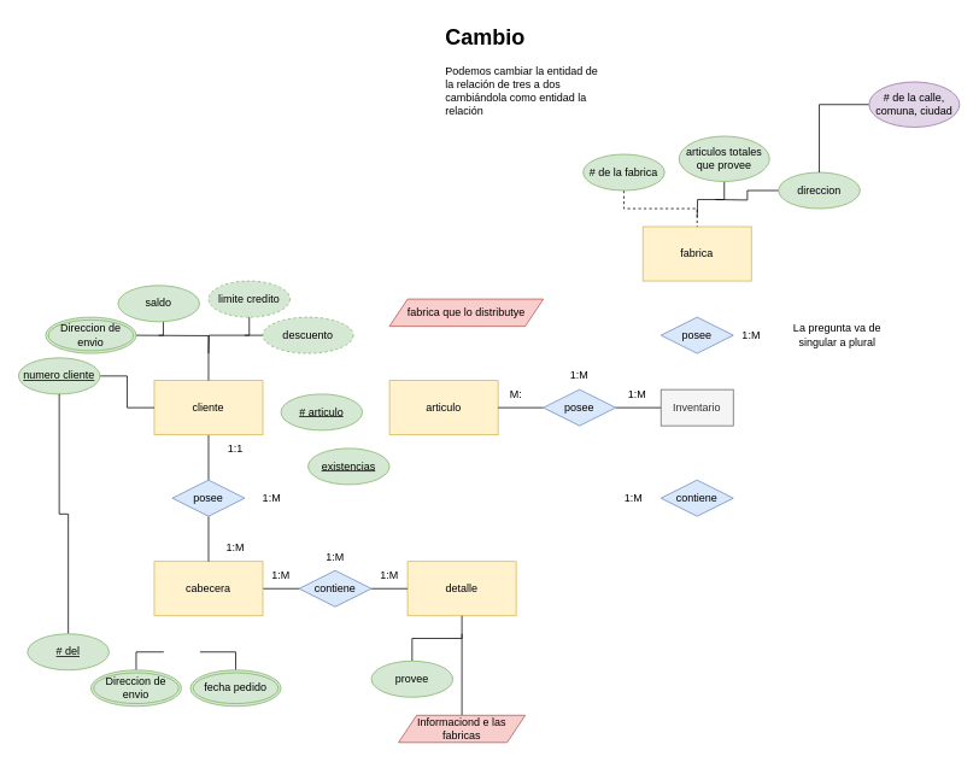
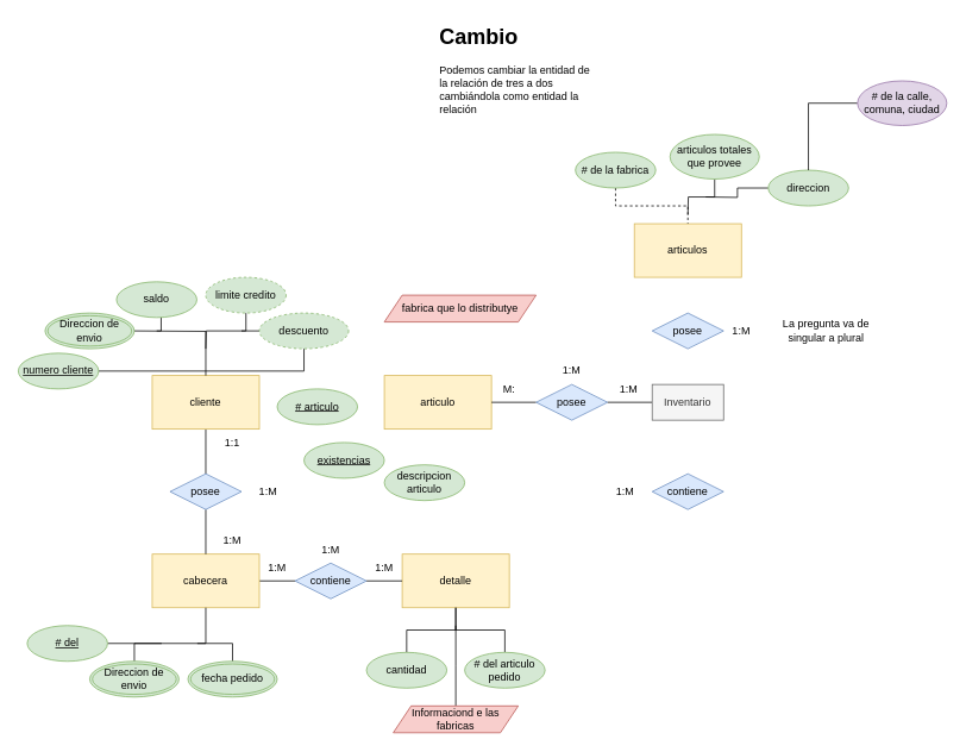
  <mxCell id="0" />
  <mxCell id="1" parent="0" />
  <mxCell id="2" value="detalle" style="rounded=0;whiteSpace=wrap;html=1;fillColor=#fff2cc;strokeColor=#d6b656;" parent="1" vertex="1"><mxGeometry x="450" y="620" width="120" height="60" as="geometry" /></mxCell>
- <mxCell id="3" value="fabrica" style="rounded=0;whiteSpace=wrap;html=1;fillColor=#fff2cc;strokeColor=#d6b656;" parent="1" vertex="1"><mxGeometry x="710" y="250" width="120" height="60" as="geometry" /></mxCell>
+ <mxCell id="3" value="articulos" style="rounded=0;whiteSpace=wrap;html=1;fillColor=#fff2cc;strokeColor=#d6b656;" parent="1" vertex="1"><mxGeometry x="710" y="250" width="120" height="60" as="geometry" /></mxCell>
  <mxCell id="4" style="edgeStyle=orthogonalEdgeStyle;rounded=0;orthogonalLoop=1;jettySize=auto;html=1;endArrow=none;endFill=0;" parent="1" source="5" target="14" edge="1"><mxGeometry relative="1" as="geometry" /></mxCell>
  <mxCell id="5" value="cabecera" style="rounded=0;whiteSpace=wrap;html=1;fillColor=#fff2cc;strokeColor=#d6b656;" parent="1" vertex="1"><mxGeometry x="170" y="620" width="120" height="60" as="geometry" /></mxCell>
  <mxCell id="6" style="edgeStyle=orthogonalEdgeStyle;rounded=0;orthogonalLoop=1;jettySize=auto;html=1;entryX=0;entryY=0.5;entryDx=0;entryDy=0;endArrow=none;endFill=0;" parent="1" source="39" target="10" edge="1"><mxGeometry relative="1" as="geometry" /></mxCell>
  <mxCell id="7" value="articulo" style="rounded=0;whiteSpace=wrap;html=1;fillColor=#fff2cc;strokeColor=#d6b656;" parent="1" vertex="1"><mxGeometry x="430" y="420" width="120" height="60" as="geometry" /></mxCell>
  <mxCell id="8" style="edgeStyle=orthogonalEdgeStyle;rounded=0;orthogonalLoop=1;jettySize=auto;html=1;endArrow=none;endFill=0;" parent="1" source="9" target="12" edge="1"><mxGeometry relative="1" as="geometry" /></mxCell>
  <mxCell id="9" value="cliente" style="rounded=0;whiteSpace=wrap;html=1;fillColor=#fff2cc;strokeColor=#d6b656;" parent="1" vertex="1"><mxGeometry x="170" y="420" width="120" height="60" as="geometry" /></mxCell>
  <mxCell id="10" value="Inventario" style="rounded=0;whiteSpace=wrap;html=1;fillColor=#f5f5f5;strokeColor=#666666;fontColor=#333333;" parent="1" vertex="1"><mxGeometry x="730" y="430" width="80" height="40" as="geometry" /></mxCell>
  <mxCell id="11" style="edgeStyle=orthogonalEdgeStyle;rounded=0;orthogonalLoop=1;jettySize=auto;html=1;endArrow=none;endFill=0;" parent="1" source="12" target="5" edge="1"><mxGeometry relative="1" as="geometry" /></mxCell>
  <mxCell id="12" value="posee" style="rhombus;whiteSpace=wrap;html=1;fillColor=#dae8fc;strokeColor=#6c8ebf;" parent="1" vertex="1"><mxGeometry x="190" y="530" width="80" height="40" as="geometry" /></mxCell>
  <mxCell id="13" style="edgeStyle=orthogonalEdgeStyle;rounded=0;orthogonalLoop=1;jettySize=auto;html=1;endArrow=none;endFill=0;" parent="1" source="14" target="2" edge="1"><mxGeometry relative="1" as="geometry" /></mxCell>
  <mxCell id="14" value="contiene" style="rhombus;whiteSpace=wrap;html=1;fillColor=#dae8fc;strokeColor=#6c8ebf;" parent="1" vertex="1"><mxGeometry x="330" y="630" width="80" height="40" as="geometry" /></mxCell>
  <mxCell id="15" value="1:1" style="text;html=1;align=center;verticalAlign=middle;whiteSpace=wrap;rounded=0;" parent="1" vertex="1"><mxGeometry x="230" y="480" width="60" height="30" as="geometry" /></mxCell>
  <mxCell id="16" value="1:M" style="text;html=1;align=center;verticalAlign=middle;whiteSpace=wrap;rounded=0;" parent="1" vertex="1"><mxGeometry x="230" y="590" width="60" height="30" as="geometry" /></mxCell>
  <mxCell id="17" value="1:M" style="text;html=1;align=center;verticalAlign=middle;whiteSpace=wrap;rounded=0;" parent="1" vertex="1"><mxGeometry x="270" y="535" width="60" height="30" as="geometry" /></mxCell>
  <mxCell id="18" value="1:M" style="text;html=1;align=center;verticalAlign=middle;whiteSpace=wrap;rounded=0;" parent="1" vertex="1"><mxGeometry x="340" y="600" width="60" height="30" as="geometry" /></mxCell>
  <mxCell id="19" value="1:M" style="text;html=1;align=center;verticalAlign=middle;whiteSpace=wrap;rounded=0;" parent="1" vertex="1"><mxGeometry x="280" y="620" width="60" height="30" as="geometry" /></mxCell>
  <mxCell id="20" value="1:M" style="text;html=1;align=center;verticalAlign=middle;whiteSpace=wrap;rounded=0;" parent="1" vertex="1"><mxGeometry x="400" y="620" width="60" height="30" as="geometry" /></mxCell>
  <mxCell id="21" value="1:M" style="text;html=1;align=center;verticalAlign=middle;whiteSpace=wrap;rounded=0;" parent="1" vertex="1"><mxGeometry x="674" y="420" width="60" height="30" as="geometry" /></mxCell>
  <mxCell id="22" style="edgeStyle=orthogonalEdgeStyle;rounded=0;orthogonalLoop=1;jettySize=auto;html=1;endArrow=none;endFill=0;" parent="1" source="23" edge="1"><mxGeometry relative="1" as="geometry"><mxPoint x="230" y="390" as="targetPoint" /></mxGeometry></mxCell>
  <mxCell id="23" value="limite credito" style="ellipse;whiteSpace=wrap;html=1;fillColor=#d5e8d4;strokeColor=#82b366;dashed=1;" parent="1" vertex="1"><mxGeometry x="230" y="310" width="90" height="40" as="geometry" /></mxCell>
  <mxCell id="24" style="edgeStyle=orthogonalEdgeStyle;rounded=0;orthogonalLoop=1;jettySize=auto;html=1;endArrow=none;endFill=0;" parent="1" source="25" edge="1"><mxGeometry relative="1" as="geometry"><mxPoint x="175" y="370" as="targetPoint" /><Array as="points"><mxPoint x="180" y="370" /></Array></mxGeometry></mxCell>
  <mxCell id="25" value="saldo" style="ellipse;whiteSpace=wrap;html=1;fillColor=#d5e8d4;strokeColor=#82b366;" parent="1" vertex="1"><mxGeometry x="130" y="315" width="90" height="40" as="geometry" /></mxCell>
  <mxCell id="26" style="edgeStyle=orthogonalEdgeStyle;rounded=0;orthogonalLoop=1;jettySize=auto;html=1;endArrow=none;endFill=0;" parent="1" target="9" edge="1"><mxGeometry relative="1" as="geometry"><mxPoint x="150" y="370" as="sourcePoint" /></mxGeometry></mxCell>
- <mxCell id="27" style="edgeStyle=orthogonalEdgeStyle;rounded=0;orthogonalLoop=1;jettySize=auto;html=1;endArrow=none;endFill=0;" parent="1" source="28" target="9" edge="1"><mxGeometry relative="1" as="geometry" /></mxCell>
+ <mxCell id="27" style="edgeStyle=orthogonalEdgeStyle;rounded=0;orthogonalLoop=1;jettySize=auto;html=1;endArrow=none;endFill=0;" parent="1" source="28" target="62" edge="1"><mxGeometry relative="1" as="geometry" /></mxCell>
  <mxCell id="28" value="&lt;u&gt;numero cliente&lt;/u&gt;" style="ellipse;whiteSpace=wrap;html=1;fillColor=#d5e8d4;strokeColor=#82b366;" parent="1" vertex="1"><mxGeometry x="20" y="395" width="90" height="40" as="geometry" /></mxCell>
  <mxCell id="29" value="&lt;u&gt;# articulo&lt;/u&gt;" style="ellipse;whiteSpace=wrap;html=1;fillColor=#d5e8d4;strokeColor=#82b366;" parent="1" vertex="1"><mxGeometry x="310" y="435" width="90" height="40" as="geometry" /></mxCell>
  <mxCell id="30" value="&lt;u&gt;existencias&lt;/u&gt;" style="ellipse;whiteSpace=wrap;html=1;fillColor=#d5e8d4;strokeColor=#82b366;" parent="1" vertex="1"><mxGeometry x="340" y="495" width="90" height="40" as="geometry" /></mxCell>
- <mxCell id="32" style="edgeStyle=orthogonalEdgeStyle;rounded=0;orthogonalLoop=1;jettySize=auto;html=1;endArrow=none;endFill=0;" parent="1" source="33" target="28" edge="1"><mxGeometry relative="1" as="geometry" /></mxCell>
+ <mxCell id="31" value="descripcion articulo" style="ellipse;whiteSpace=wrap;html=1;fillColor=#d5e8d4;strokeColor=#82b366;" parent="1" vertex="1"><mxGeometry x="430" y="520" width="90" height="40" as="geometry" /></mxCell>
+ <mxCell id="32" style="edgeStyle=orthogonalEdgeStyle;rounded=0;orthogonalLoop=1;jettySize=auto;html=1;entryX=0.5;entryY=1;entryDx=0;entryDy=0;endArrow=none;endFill=0;" parent="1" source="33" target="5" edge="1"><mxGeometry relative="1" as="geometry" /></mxCell>
  <mxCell id="33" value="&lt;u&gt;# del&lt;/u&gt;" style="ellipse;whiteSpace=wrap;html=1;fillColor=#d5e8d4;strokeColor=#82b366;" parent="1" vertex="1"><mxGeometry x="30" y="700" width="90" height="40" as="geometry" /></mxCell>
  <mxCell id="34" style="edgeStyle=orthogonalEdgeStyle;rounded=0;orthogonalLoop=1;jettySize=auto;html=1;endArrow=none;endFill=0;" parent="1" source="63" edge="1"><mxGeometry relative="1" as="geometry"><mxPoint x="180" y="720" as="targetPoint" /><mxPoint x="155" y="740" as="sourcePoint" /></mxGeometry></mxCell>
  <mxCell id="35" style="edgeStyle=orthogonalEdgeStyle;rounded=0;orthogonalLoop=1;jettySize=auto;html=1;endArrow=none;endFill=0;" parent="1" source="36" edge="1"><mxGeometry relative="1" as="geometry"><mxPoint x="790" y="220" as="targetPoint" /></mxGeometry></mxCell>
  <mxCell id="36" value="direccion" style="ellipse;whiteSpace=wrap;html=1;fillColor=#d5e8d4;strokeColor=#82b366;" parent="1" vertex="1"><mxGeometry x="860" y="190" width="90" height="40" as="geometry" /></mxCell>
  <mxCell id="37" value="&lt;h1 style=&quot;margin-top: 0px;&quot;&gt;&lt;span style=&quot;background-color: initial;&quot;&gt;Cambio&lt;/span&gt;&lt;br&gt;&lt;/h1&gt;&lt;div&gt;&lt;span style=&quot;background-color: initial;&quot;&gt;Podemos cambiar la entidad de la relación de tres a dos&amp;nbsp;&lt;/span&gt;&lt;/div&gt;&lt;div&gt;&lt;span style=&quot;background-color: initial;&quot;&gt;cambiándola como entidad la relación&lt;/span&gt;&lt;/div&gt;&lt;div&gt;&lt;span style=&quot;background-color: initial;&quot;&gt;&lt;br&gt;&lt;/span&gt;&lt;/div&gt;" style="text;html=1;whiteSpace=wrap;overflow=hidden;rounded=0;" parent="1" vertex="1"><mxGeometry x="490" width="180" height="120" as="geometry" y="20" /></mxCell>
  <mxCell id="38" value="" style="edgeStyle=orthogonalEdgeStyle;rounded=0;orthogonalLoop=1;jettySize=auto;html=1;entryX=0;entryY=0.5;entryDx=0;entryDy=0;endArrow=none;endFill=0;" parent="1" source="7" target="39" edge="1"><mxGeometry relative="1" as="geometry"><mxPoint x="550" y="450" as="sourcePoint" /><mxPoint x="730" y="450" as="targetPoint" /></mxGeometry></mxCell>
  <mxCell id="39" value="posee" style="rhombus;whiteSpace=wrap;html=1;fillColor=#dae8fc;strokeColor=#6c8ebf;" parent="1" vertex="1"><mxGeometry x="600" y="430" width="80" height="40" as="geometry" /></mxCell>
  <mxCell id="40" value="posee" style="rhombus;whiteSpace=wrap;html=1;fillColor=#dae8fc;strokeColor=#6c8ebf;" parent="1" vertex="1"><mxGeometry x="730" y="350" width="80" height="40" as="geometry" /></mxCell>
  <mxCell id="41" value="contiene" style="rhombus;whiteSpace=wrap;html=1;fillColor=#dae8fc;strokeColor=#6c8ebf;" parent="1" vertex="1"><mxGeometry x="730" y="530" width="80" height="40" as="geometry" /></mxCell>
  <mxCell id="42" value="M:" style="text;html=1;align=center;verticalAlign=middle;whiteSpace=wrap;rounded=0;" parent="1" vertex="1"><mxGeometry x="540" y="420" width="60" height="30" as="geometry" /></mxCell>
  <mxCell id="43" value="1:M" style="text;html=1;align=center;verticalAlign=middle;whiteSpace=wrap;rounded=0;" parent="1" vertex="1"><mxGeometry x="610" y="400" width="60" height="30" as="geometry" /></mxCell>
  <mxCell id="44" value="1:M" style="text;html=1;align=center;verticalAlign=middle;whiteSpace=wrap;rounded=0;" parent="1" vertex="1"><mxGeometry x="800" y="355" width="60" height="30" as="geometry" /></mxCell>
  <mxCell id="45" value="La pregunta va de singular a plural" style="text;html=1;align=center;verticalAlign=middle;whiteSpace=wrap;rounded=0;" parent="1" vertex="1"><mxGeometry x="860" y="330" width="130" height="80" as="geometry" /></mxCell>
  <mxCell id="46" style="edgeStyle=orthogonalEdgeStyle;rounded=0;orthogonalLoop=1;jettySize=auto;html=1;endArrow=none;endFill=0;" parent="1" source="47" edge="1"><mxGeometry relative="1" as="geometry"><mxPoint x="770" y="240" as="targetPoint" /></mxGeometry></mxCell>
  <mxCell id="47" value="articulos totales que provee" style="ellipse;whiteSpace=wrap;html=1;fillColor=#d5e8d4;strokeColor=#82b366;" parent="1" vertex="1"><mxGeometry x="750" y="150" width="100" height="50" as="geometry" /></mxCell>
  <mxCell id="48" style="edgeStyle=orthogonalEdgeStyle;rounded=0;orthogonalLoop=1;jettySize=auto;html=1;endArrow=none;endFill=0;dashed=1;" parent="1" source="49" target="3" edge="1"><mxGeometry relative="1" as="geometry" /></mxCell>
  <mxCell id="49" value="# de la fabrica" style="ellipse;whiteSpace=wrap;html=1;fillColor=#d5e8d4;strokeColor=#82b366;" parent="1" vertex="1"><mxGeometry x="644" y="170" width="90" height="40" as="geometry" /></mxCell>
  <mxCell id="50" value="1:M" style="text;html=1;align=center;verticalAlign=middle;whiteSpace=wrap;rounded=0;" parent="1" vertex="1"><mxGeometry x="670" y="535" width="60" height="30" as="geometry" /></mxCell>
  <mxCell id="51" style="edgeStyle=orthogonalEdgeStyle;rounded=0;orthogonalLoop=1;jettySize=auto;html=1;endArrow=none;endFill=0;" parent="1" edge="1"><mxGeometry relative="1" as="geometry"><mxPoint x="270" y="370" as="targetPoint" /><mxPoint x="290" y="370" as="sourcePoint" /></mxGeometry></mxCell>
  <mxCell id="52" style="edgeStyle=orthogonalEdgeStyle;rounded=0;orthogonalLoop=1;jettySize=auto;html=1;entryX=0.5;entryY=1;entryDx=0;entryDy=0;endArrow=none;endFill=0;" parent="1" source="53" target="2" edge="1"><mxGeometry relative="1" as="geometry" /></mxCell>
- <mxCell id="53" value="provee" style="ellipse;whiteSpace=wrap;html=1;fillColor=#d5e8d4;strokeColor=#82b366;" parent="1" vertex="1"><mxGeometry x="410" y="730" width="90" height="40" as="geometry" /></mxCell>
+ <mxCell id="53" value="cantidad" style="ellipse;whiteSpace=wrap;html=1;fillColor=#d5e8d4;strokeColor=#82b366;" parent="1" vertex="1"><mxGeometry x="410" y="730" width="90" height="40" as="geometry" /></mxCell>
+ <mxCell id="54" style="edgeStyle=orthogonalEdgeStyle;rounded=0;orthogonalLoop=1;jettySize=auto;html=1;entryX=0.5;entryY=1;entryDx=0;entryDy=0;endArrow=none;endFill=0;" parent="1" source="55" target="2" edge="1"><mxGeometry relative="1" as="geometry" /></mxCell>
+ <mxCell id="55" value="# del articulo pedido" style="ellipse;whiteSpace=wrap;html=1;fillColor=#d5e8d4;strokeColor=#82b366;" parent="1" vertex="1"><mxGeometry x="520" y="730" width="90" height="40" as="geometry" /></mxCell>
  <mxCell id="56" style="edgeStyle=orthogonalEdgeStyle;rounded=0;orthogonalLoop=1;jettySize=auto;html=1;endArrow=none;endFill=0;" parent="1" source="57" edge="1"><mxGeometry relative="1" as="geometry"><mxPoint x="510" y="700" as="targetPoint" /></mxGeometry></mxCell>
  <mxCell id="57" value="Informaciond e las fabricas" style="shape=parallelogram;perimeter=parallelogramPerimeter;whiteSpace=wrap;html=1;fixedSize=1;fillColor=#f8cecc;strokeColor=#b85450;" parent="1" vertex="1"><mxGeometry x="440" y="790" width="140" height="30" as="geometry" /></mxCell>
  <mxCell id="58" value="fabrica que lo distributye" style="shape=parallelogram;perimeter=parallelogramPerimeter;whiteSpace=wrap;html=1;fixedSize=1;fillColor=#f8cecc;strokeColor=#b85450;" parent="1" vertex="1"><mxGeometry x="430" y="330" width="170" height="30" as="geometry" /></mxCell>
  <mxCell id="59" style="edgeStyle=orthogonalEdgeStyle;rounded=0;orthogonalLoop=1;jettySize=auto;html=1;endArrow=none;endFill=0;" parent="1" source="60" target="36" edge="1"><mxGeometry relative="1" as="geometry" /></mxCell>
  <mxCell id="60" value="# de la calle, comuna, ciudad" style="ellipse;whiteSpace=wrap;html=1;fillColor=#e1d5e7;strokeColor=#9673a6;" parent="1" vertex="1"><mxGeometry x="960" y="90" width="100" height="50" as="geometry" /></mxCell>
  <mxCell id="61" value="Direccion de envio" style="ellipse;shape=doubleEllipse;margin=3;whiteSpace=wrap;html=1;align=center;strokeColor=#82b366;verticalAlign=middle;fontFamily=Helvetica;fontSize=12;fillColor=#d5e8d4;" vertex="1" parent="1"><mxGeometry x="50" y="350" width="100" height="40" as="geometry" /></mxCell>
  <mxCell id="62" value="descuento" style="ellipse;whiteSpace=wrap;html=1;align=center;dashed=1;strokeColor=#82b366;verticalAlign=middle;fontFamily=Helvetica;fontSize=12;fillColor=#d5e8d4;" vertex="1" parent="1"><mxGeometry x="290" y="350" width="100" height="40" as="geometry" /></mxCell>
  <mxCell id="63" value="Direccion de envio" style="ellipse;shape=doubleEllipse;margin=3;whiteSpace=wrap;html=1;align=center;strokeColor=#82b366;verticalAlign=middle;fontFamily=Helvetica;fontSize=12;fillColor=#d5e8d4;" vertex="1" parent="1"><mxGeometry x="100" y="740" width="100" height="40" as="geometry" /></mxCell>
  <mxCell id="64" style="edgeStyle=orthogonalEdgeStyle;rounded=0;orthogonalLoop=1;jettySize=auto;html=1;fontFamily=Helvetica;fontSize=12;fontColor=default;endArrow=none;endFill=0;" edge="1" parent="1" source="65"><mxGeometry relative="1" as="geometry"><mxPoint x="220" y="720" as="targetPoint" /></mxGeometry></mxCell>
  <mxCell id="65" value="fecha pedido" style="ellipse;shape=doubleEllipse;margin=3;whiteSpace=wrap;html=1;align=center;strokeColor=#82b366;verticalAlign=middle;fontFamily=Helvetica;fontSize=12;fillColor=#d5e8d4;" vertex="1" parent="1"><mxGeometry x="210" y="740" width="100" height="40" as="geometry" /></mxCell>
